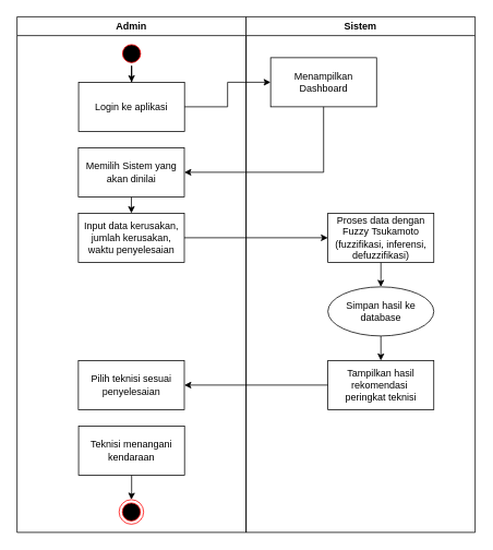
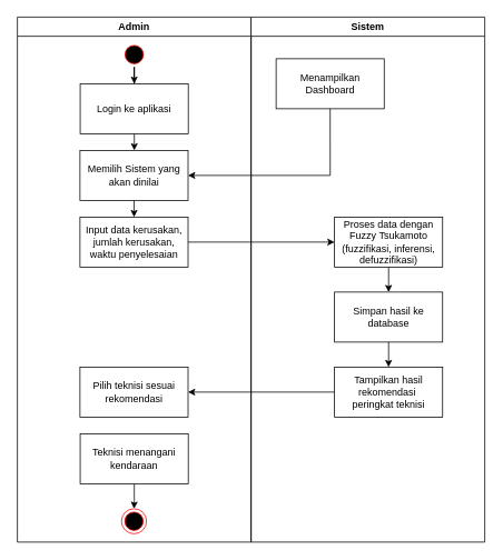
  <mxCell id="0" />
  <mxCell id="1" parent="0" />
  <mxCell id="2" value="Admin" style="swimlane;whiteSpace=wrap" parent="1" vertex="1"><mxGeometry x="20" y="20" width="280" height="630" as="geometry" /></mxCell>
  <mxCell id="3" style="edgeStyle=orthogonalEdgeStyle;rounded=0;orthogonalLoop=1;jettySize=auto;html=1;entryX=0.5;entryY=0;entryDx=0;entryDy=0;" parent="2" source="4" target="5" edge="1"><mxGeometry relative="1" as="geometry" /></mxCell>
  <mxCell id="4" value="" style="ellipse;shape=startState;fillColor=#000000;strokeColor=#ff0000;" parent="2" vertex="1"><mxGeometry x="125" y="30" width="30" height="30" as="geometry" /></mxCell>
  <mxCell id="5" value="Login ke aplikasi" style="rounded=0;whiteSpace=wrap;html=1;" parent="2" vertex="1"><mxGeometry x="75.25" y="80" width="129.5" height="60" as="geometry" /></mxCell>
  <mxCell id="6" style="edgeStyle=orthogonalEdgeStyle;rounded=0;orthogonalLoop=1;jettySize=auto;html=1;entryX=0.5;entryY=0;entryDx=0;entryDy=0;" edge="1" parent="2" source="7" target="8"><mxGeometry relative="1" as="geometry" /></mxCell>
  <mxCell id="7" value="Memilih Sistem yang akan dinilai" style="rounded=0;whiteSpace=wrap;html=1;" parent="2" vertex="1"><mxGeometry x="75" y="160" width="129.5" height="60" as="geometry" /></mxCell>
  <mxCell id="8" value="Input data kerusakan, jumlah kerusakan, waktu penyelesaian" style="rounded=0;whiteSpace=wrap;html=1;" vertex="1" parent="2"><mxGeometry x="75" y="240" width="129.5" height="60" as="geometry" /></mxCell>
- <mxCell id="9" value="Pilih teknisi sesuai penyelesaian" style="rounded=0;whiteSpace=wrap;html=1;" vertex="1" parent="2"><mxGeometry x="75" y="420" width="129.5" height="60" as="geometry" /></mxCell>
+ <mxCell id="9" value="Pilih teknisi sesuai rekomendasi" style="rounded=0;whiteSpace=wrap;html=1;" vertex="1" parent="2"><mxGeometry x="75" y="420" width="129.5" height="60" as="geometry" /></mxCell>
  <mxCell id="10" style="edgeStyle=orthogonalEdgeStyle;rounded=0;orthogonalLoop=1;jettySize=auto;html=1;entryX=0.5;entryY=0;entryDx=0;entryDy=0;" edge="1" parent="2" source="11" target="12"><mxGeometry relative="1" as="geometry" /></mxCell>
  <mxCell id="11" value="Teknisi menangani kendaraan" style="rounded=0;whiteSpace=wrap;html=1;" vertex="1" parent="2"><mxGeometry x="75.25" y="500" width="129.5" height="60" as="geometry" /></mxCell>
  <mxCell id="12" value="" style="ellipse;html=1;shape=endState;fillColor=#000000;strokeColor=#ff0000;" parent="2" vertex="1"><mxGeometry x="124.75" y="590" width="30" height="30" as="geometry" /></mxCell>
  <mxCell id="13" value="Sistem" style="swimlane;whiteSpace=wrap" parent="1" vertex="1"><mxGeometry x="300" y="20" width="280" height="630" as="geometry" /></mxCell>
  <mxCell id="14" value="Menampilkan Dashboard" style="rounded=0;whiteSpace=wrap;html=1;" vertex="1" parent="13"><mxGeometry x="30" y="50" width="129.5" height="60" as="geometry" /></mxCell>
  <mxCell id="15" style="edgeStyle=orthogonalEdgeStyle;rounded=0;orthogonalLoop=1;jettySize=auto;html=1;entryX=0.5;entryY=0;entryDx=0;entryDy=0;" edge="1" parent="13" source="16" target="18"><mxGeometry relative="1" as="geometry" /></mxCell>
  <mxCell id="16" value="Proses data dengan Fuzzy Tsukamoto&lt;div&gt;(fuzzifikasi, inferensi, defuzzifikasi)&lt;/div&gt;" style="rounded=0;whiteSpace=wrap;html=1;" vertex="1" parent="13"><mxGeometry x="100" y="240" width="129.5" height="60" as="geometry" /></mxCell>
  <mxCell id="17" style="edgeStyle=orthogonalEdgeStyle;rounded=0;orthogonalLoop=1;jettySize=auto;html=1;entryX=0.5;entryY=0;entryDx=0;entryDy=0;" edge="1" parent="13" source="18" target="19"><mxGeometry relative="1" as="geometry" /></mxCell>
- <mxCell id="18" value="Simpan hasil ke database" style="ellipse;whiteSpace=wrap;html=1;" vertex="1" parent="13"><mxGeometry x="100" y="330" width="129.5" height="60" as="geometry" /></mxCell>
+ <mxCell id="18" value="Simpan hasil ke database" style="rounded=0;whiteSpace=wrap;html=1;" vertex="1" parent="13"><mxGeometry x="100" y="330" width="129.5" height="60" as="geometry" /></mxCell>
  <mxCell id="19" value="Tampilkan hasil&lt;div&gt;rekomendasi&amp;nbsp;&lt;/div&gt;&lt;div&gt;peringkat teknisi&lt;/div&gt;" style="rounded=0;whiteSpace=wrap;html=1;" vertex="1" parent="13"><mxGeometry x="100" y="420" width="129.5" height="60" as="geometry" /></mxCell>
- <mxCell id="20" style="edgeStyle=orthogonalEdgeStyle;rounded=0;orthogonalLoop=1;jettySize=auto;html=1;" edge="1" parent="1" source="5" target="14"><mxGeometry relative="1" as="geometry" /></mxCell>
+ <mxCell id="20" style="edgeStyle=orthogonalEdgeStyle;rounded=0;orthogonalLoop=1;jettySize=auto;html=1;" edge="1" parent="1" source="5" target="7"><mxGeometry relative="1" as="geometry" /></mxCell>
  <mxCell id="21" style="edgeStyle=orthogonalEdgeStyle;rounded=0;orthogonalLoop=1;jettySize=auto;html=1;entryX=1;entryY=0.5;entryDx=0;entryDy=0;exitX=0.5;exitY=1;exitDx=0;exitDy=0;" edge="1" parent="1" source="14" target="7"><mxGeometry relative="1" as="geometry" /></mxCell>
  <mxCell id="22" style="edgeStyle=orthogonalEdgeStyle;rounded=0;orthogonalLoop=1;jettySize=auto;html=1;" edge="1" parent="1" source="8" target="16"><mxGeometry relative="1" as="geometry" /></mxCell>
  <mxCell id="23" style="edgeStyle=orthogonalEdgeStyle;rounded=0;orthogonalLoop=1;jettySize=auto;html=1;entryX=1;entryY=0.5;entryDx=0;entryDy=0;" edge="1" parent="1" source="19" target="9"><mxGeometry relative="1" as="geometry" /></mxCell>
